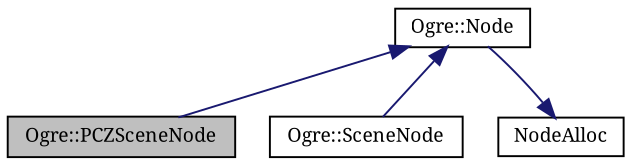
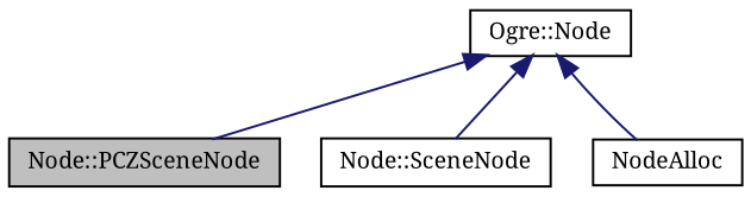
  digraph {
    fontname="Noto Serif"
    node [color=black fontname="Noto Serif" fontsize=10 shape=record]
    edge [color=midnightblue dir=back fontname="Noto Serif" fontsize=10 labelfontname=Helvetica labelfontsize=10 style=solid]
-   n1 [fillcolor=grey75 fontcolor=black height=0.2 label="Ogre::PCZSceneNode" style=filled width=0.4]
-   n2 [height=0.2 label="Ogre::SceneNode" width=0.4]
+   n1 [fillcolor=grey75 fontcolor=black height=0.2 label="Node::PCZSceneNode" style=filled width=0.4]
+   n2 [height=0.2 label="Node::SceneNode" width=0.4]
    n3 [height=0.2 label="Ogre::Node" width=0.4]
    n4 [height=0.2 label=NodeAlloc width=0.4]
    n3 -> n1
    n3 -> n2
-   n4 -> n3
+   n3 -> n4
  }
